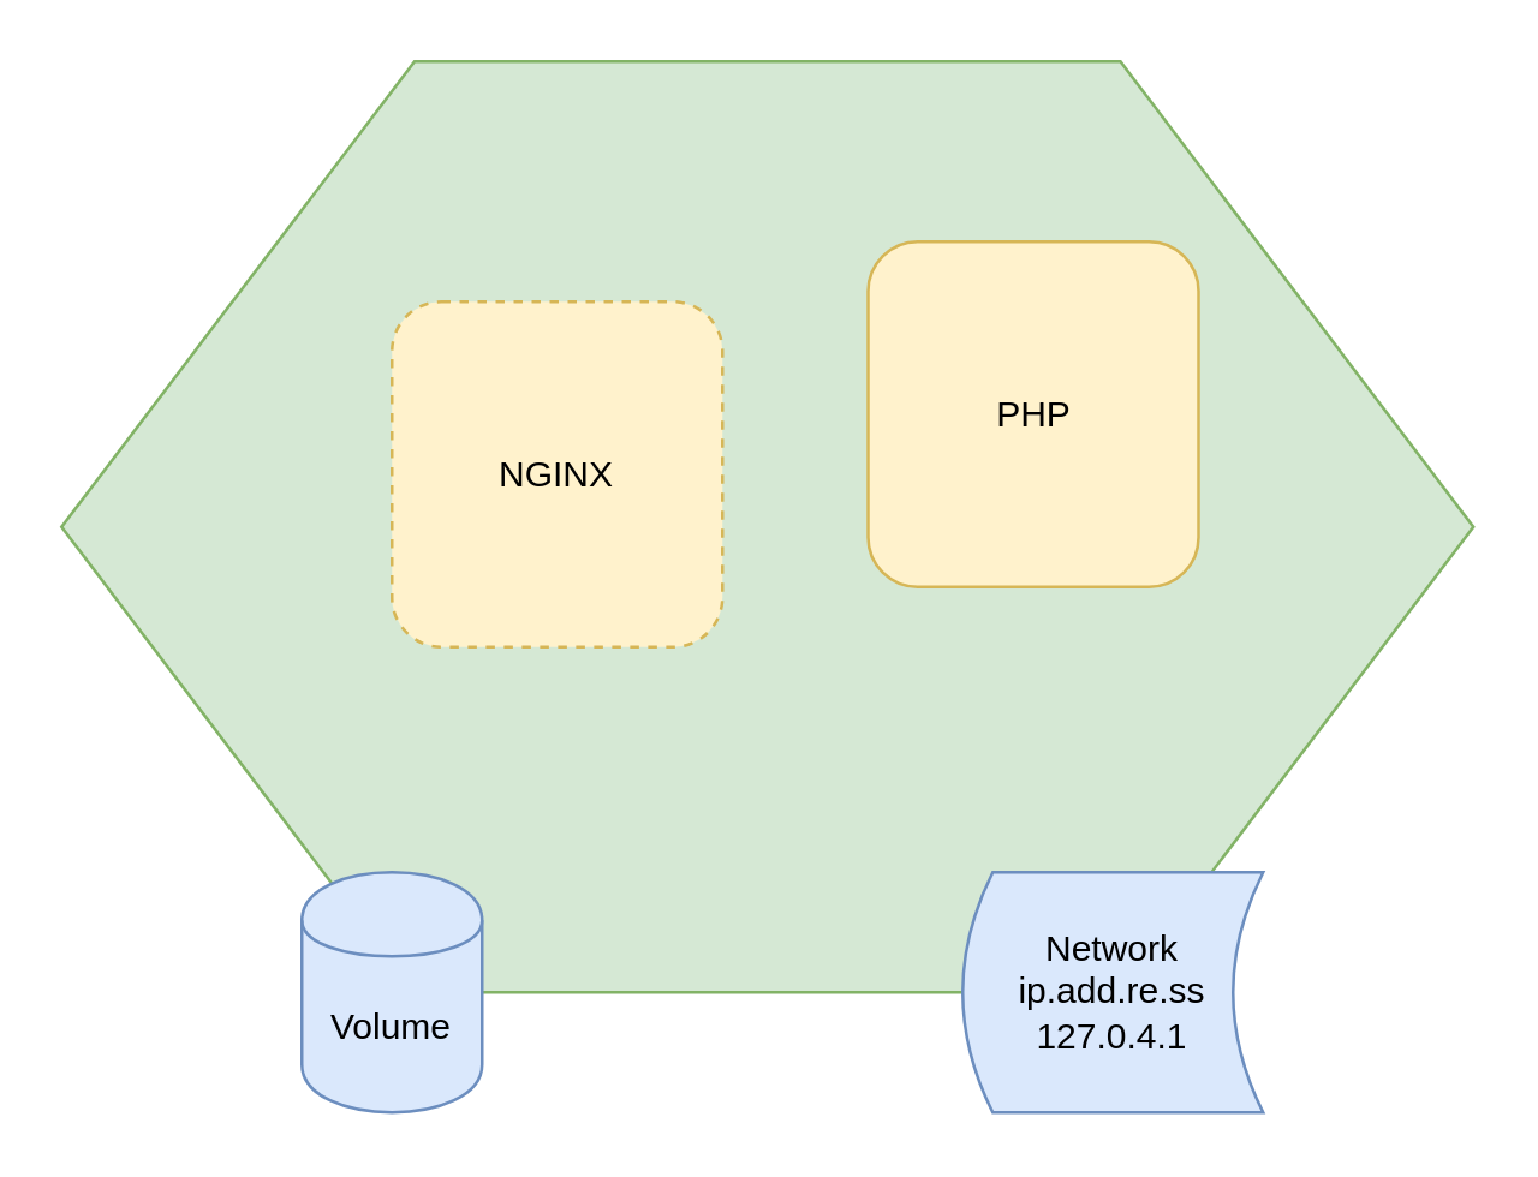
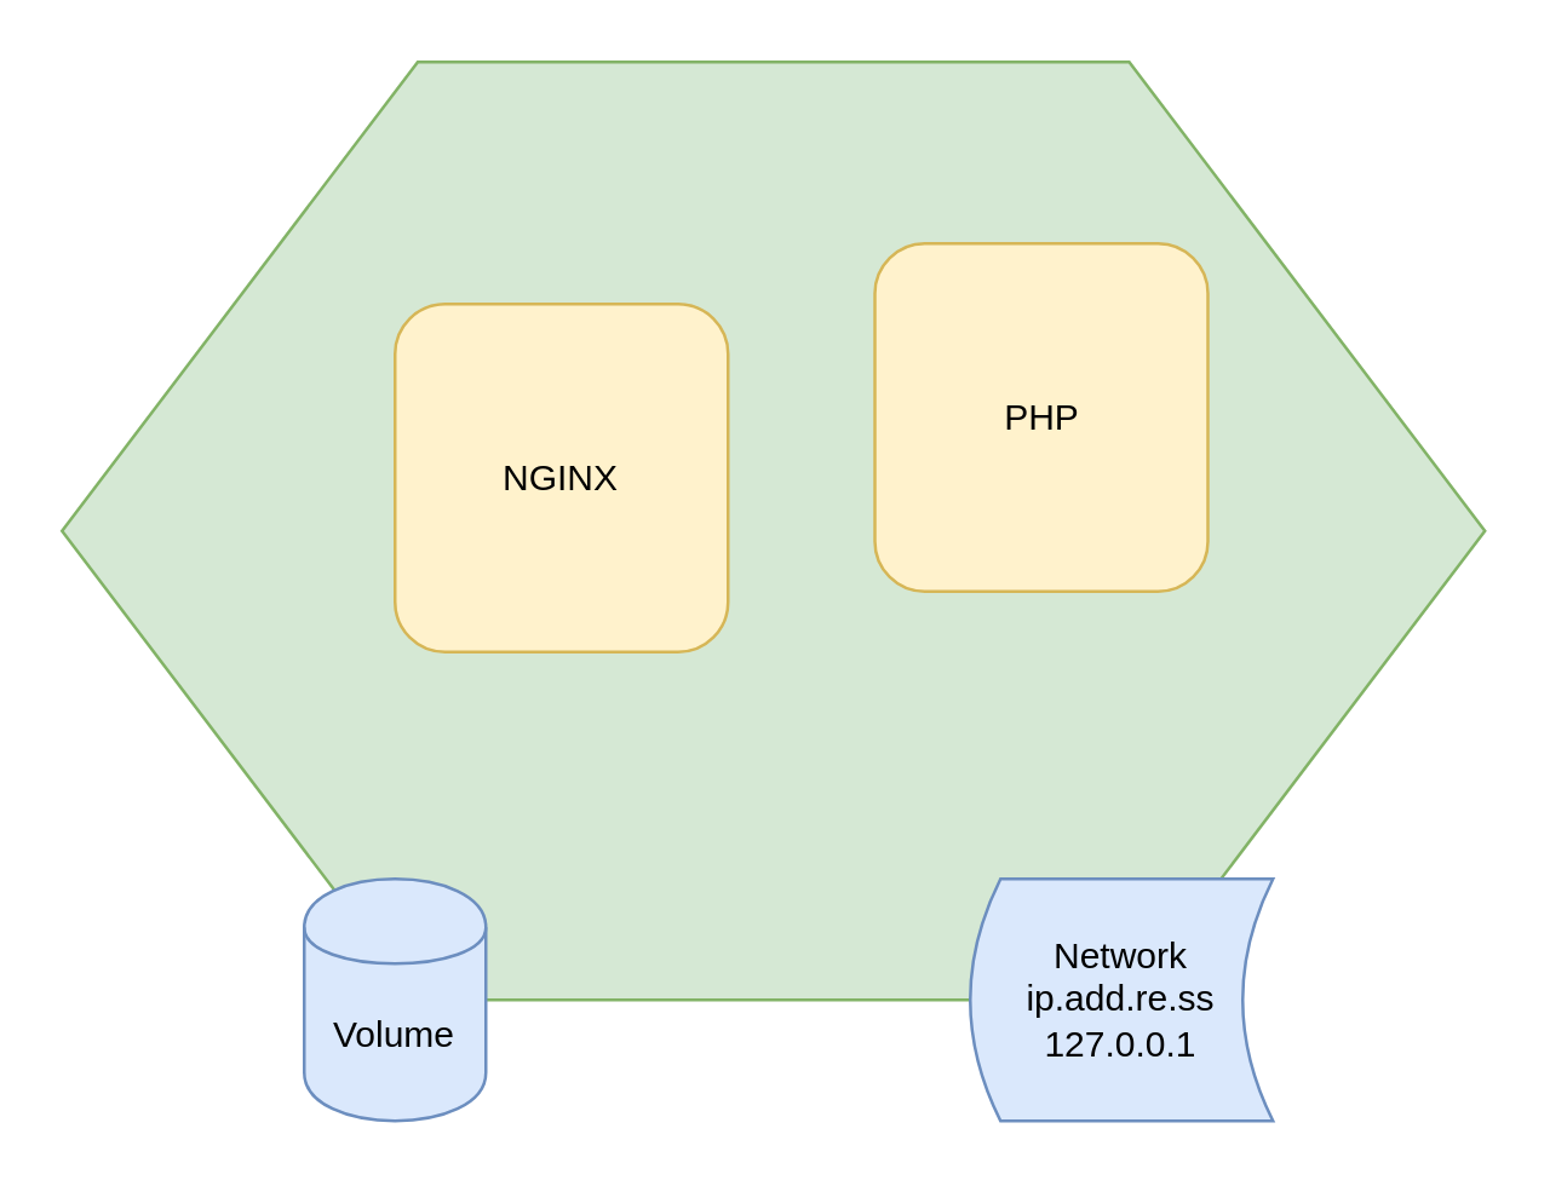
  <mxCell id="0" />
  <mxCell id="1" parent="0" />
  <mxCell id="2" value="" style="shape=hexagon;perimeter=hexagonPerimeter2;whiteSpace=wrap;html=1;fillColor=#d5e8d4;strokeColor=#82b366;" vertex="1" parent="1"><mxGeometry x="20" y="20" width="470" height="310" as="geometry" /></mxCell>
  <mxCell id="3" value="Volume" style="shape=cylinder;whiteSpace=wrap;html=1;boundedLbl=1;backgroundOutline=1;fillColor=#dae8fc;strokeColor=#6c8ebf;" vertex="1" parent="1"><mxGeometry x="100" y="290" width="60" height="80" as="geometry" /></mxCell>
- <mxCell id="4" value="Network&lt;br&gt;ip.add.re.ss&lt;br&gt;127.0.4.1" style="shape=dataStorage;whiteSpace=wrap;html=1;fillColor=#dae8fc;strokeColor=#6c8ebf;" vertex="1" parent="1"><mxGeometry x="320" y="290" width="100" height="80" as="geometry" /></mxCell>
- <mxCell id="5" value="NGINX" style="rounded=1;whiteSpace=wrap;html=1;fillColor=#fff2cc;strokeColor=#d6b656;dashed=1;" vertex="1" parent="1"><mxGeometry x="130" y="100" width="110" height="115" as="geometry" /></mxCell>
+ <mxCell id="4" value="Network&lt;br&gt;ip.add.re.ss&lt;br&gt;127.0.0.1" style="shape=dataStorage;whiteSpace=wrap;html=1;fillColor=#dae8fc;strokeColor=#6c8ebf;" vertex="1" parent="1"><mxGeometry x="320" y="290" width="100" height="80" as="geometry" /></mxCell>
+ <mxCell id="5" value="NGINX" style="rounded=1;whiteSpace=wrap;html=1;fillColor=#fff2cc;strokeColor=#d6b656;" vertex="1" parent="1"><mxGeometry x="130" y="100" width="110" height="115" as="geometry" /></mxCell>
  <mxCell id="6" value="PHP" style="rounded=1;whiteSpace=wrap;html=1;fillColor=#fff2cc;strokeColor=#d6b656;" vertex="1" parent="1"><mxGeometry x="288.5" y="80" width="110" height="115" as="geometry" /></mxCell>
